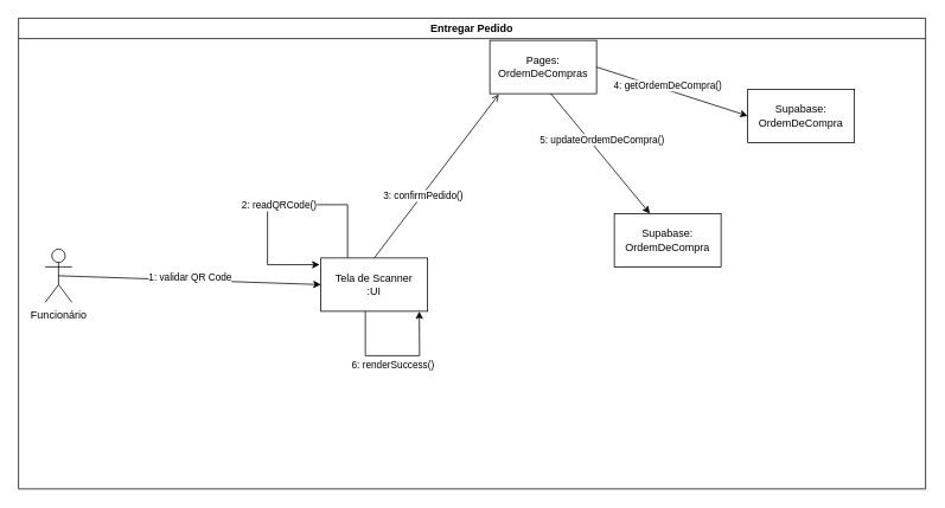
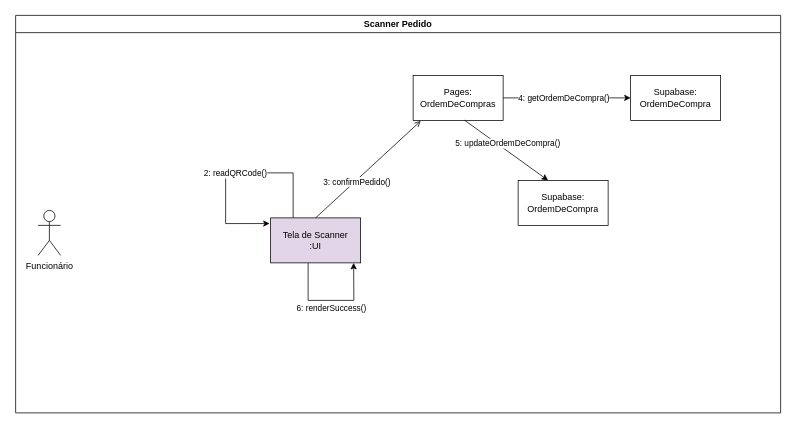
  <mxCell id="0" />
  <mxCell id="1" parent="0" />
- <mxCell id="2" value="Entregar Pedido" style="swimlane;whiteSpace=wrap;html=1;" vertex="1" parent="1"><mxGeometry x="20" y="20" width="1020" height="530" as="geometry" /></mxCell>
+ <mxCell id="2" value="Scanner Pedido" style="swimlane;whiteSpace=wrap;html=1;" vertex="1" parent="1"><mxGeometry x="20" y="20" width="1020" height="530" as="geometry" /></mxCell>
  <mxCell id="3" value="Funcionário" style="shape=umlActor;verticalLabelPosition=bottom;verticalAlign=top;html=1;outlineConnect=0;" vertex="1" parent="2"><mxGeometry x="30" y="260" width="30" height="60" as="geometry" /></mxCell>
  <mxCell id="4" style="edgeStyle=orthogonalEdgeStyle;rounded=0;orthogonalLoop=1;jettySize=auto;html=1;exitX=0.25;exitY=0;exitDx=0;exitDy=0;entryX=-0.011;entryY=0.126;entryDx=0;entryDy=0;entryPerimeter=0;" edge="1" parent="2" source="6" target="6"><mxGeometry relative="1" as="geometry"><mxPoint x="280" y="160" as="targetPoint" /><Array as="points"><mxPoint x="370" y="210" /><mxPoint x="280" y="210" /><mxPoint x="280" y="278" /></Array></mxGeometry></mxCell>
  <mxCell id="5" value="2: readQRCode()" style="edgeLabel;html=1;align=center;verticalAlign=middle;resizable=0;points=[];" connectable="0" vertex="1" parent="4"><mxGeometry x="-0.001" relative="1" as="geometry"><mxPoint as="offset" /></mxGeometry></mxCell>
- <mxCell id="6" value="Tela de Scanner&lt;br&gt;:UI" style="rounded=0;whiteSpace=wrap;html=1;" vertex="1" parent="2"><mxGeometry x="340" y="270" width="120" height="60" as="geometry" /></mxCell>
- <mxCell id="7" value="Pages: OrdemDeCompras" style="rounded=0;whiteSpace=wrap;html=1;" vertex="1" parent="2"><mxGeometry x="530" y="25" width="120" height="60" as="geometry" /></mxCell>
- <mxCell id="8" value="" style="endArrow=classic;html=1;rounded=0;exitX=0.5;exitY=0.5;exitDx=0;exitDy=0;exitPerimeter=0;entryX=0;entryY=0.5;entryDx=0;entryDy=0;" edge="1" parent="2" source="3" target="6"><mxGeometry width="50" height="50" relative="1" as="geometry"><mxPoint x="190" y="290" as="sourcePoint" /><mxPoint x="240" y="240" as="targetPoint" /></mxGeometry></mxCell>
- <mxCell id="9" value="1: validar QR Code" style="edgeLabel;html=1;align=center;verticalAlign=middle;resizable=0;points=[];" connectable="0" vertex="1" parent="8"><mxGeometry x="-0.002" y="3" relative="1" as="geometry"><mxPoint as="offset" /></mxGeometry></mxCell>
+ <mxCell id="6" value="Tela de Scanner&lt;br&gt;:UI" style="rounded=0;whiteSpace=wrap;html=1;fillColor=#e1d5e7;" vertex="1" parent="2"><mxGeometry x="340" y="270" width="120" height="60" as="geometry" /></mxCell>
+ <mxCell id="7" value="Pages: OrdemDeCompras" style="rounded=0;whiteSpace=wrap;html=1;" vertex="1" parent="2"><mxGeometry x="530" y="80" width="120" height="60" as="geometry" /></mxCell>
  <mxCell id="10" value="" style="endArrow=open;html=1;rounded=0;exitX=0.5;exitY=0;exitDx=0;exitDy=0;entryX=0.084;entryY=1.013;entryDx=0;entryDy=0;entryPerimeter=0;" edge="1" parent="2" source="6" target="7"><mxGeometry width="50" height="50" relative="1" as="geometry"><mxPoint x="410" y="240" as="sourcePoint" /><mxPoint x="690" y="240" as="targetPoint" /></mxGeometry></mxCell>
  <mxCell id="11" value="3: confirmPedido()" style="edgeLabel;html=1;align=center;verticalAlign=middle;resizable=0;points=[];" connectable="0" vertex="1" parent="10"><mxGeometry x="-0.234" y="-1" relative="1" as="geometry"><mxPoint as="offset" /></mxGeometry></mxCell>
  <mxCell id="12" value="Supabase: OrdemDeCompra" style="rounded=0;whiteSpace=wrap;html=1;" vertex="1" parent="2"><mxGeometry x="820" y="80" width="120" height="60" as="geometry" /></mxCell>
  <mxCell id="13" value="" style="endArrow=classic;html=1;rounded=0;exitX=1;exitY=0.5;exitDx=0;exitDy=0;entryX=0;entryY=0.5;entryDx=0;entryDy=0;" edge="1" parent="2" source="7" target="12"><mxGeometry width="50" height="50" relative="1" as="geometry"><mxPoint x="700" y="339" as="sourcePoint" /><mxPoint x="840" y="210" as="targetPoint" /></mxGeometry></mxCell>
  <mxCell id="14" value="4: getOrdemDeCompra()" style="edgeLabel;html=1;align=center;verticalAlign=middle;resizable=0;points=[];" connectable="0" vertex="1" parent="13"><mxGeometry x="-0.234" y="-1" relative="1" as="geometry"><mxPoint x="15" y="-1" as="offset" /></mxGeometry></mxCell>
  <mxCell id="15" value="" style="endArrow=classic;html=1;rounded=0;entryX=0.922;entryY=1.002;entryDx=0;entryDy=0;entryPerimeter=0;" edge="1" parent="2" target="6"><mxGeometry width="50" height="50" relative="1" as="geometry"><mxPoint x="390" y="330" as="sourcePoint" /><mxPoint x="530" y="280" as="targetPoint" /><Array as="points"><mxPoint x="390" y="380" /><mxPoint x="451" y="380" /></Array></mxGeometry></mxCell>
  <mxCell id="16" value="6: renderSuccess()" style="edgeLabel;html=1;align=center;verticalAlign=middle;resizable=0;points=[];" connectable="0" vertex="1" parent="15"><mxGeometry x="-0.234" y="-1" relative="1" as="geometry"><mxPoint x="18" y="9" as="offset" /></mxGeometry></mxCell>
  <mxCell id="17" value="Supabase: OrdemDeCompra" style="rounded=0;whiteSpace=wrap;html=1;" vertex="1" parent="2"><mxGeometry x="670" y="220" width="120" height="60" as="geometry" /></mxCell>
  <mxCell id="18" value="" style="endArrow=classic;html=1;rounded=0;exitX=0.571;exitY=0.996;exitDx=0;exitDy=0;entryX=0.333;entryY=0;entryDx=0;entryDy=0;exitPerimeter=0;entryPerimeter=0;" edge="1" parent="2" source="7" target="17"><mxGeometry width="50" height="50" relative="1" as="geometry"><mxPoint x="620" y="180" as="sourcePoint" /><mxPoint x="790" y="180" as="targetPoint" /></mxGeometry></mxCell>
  <mxCell id="19" value="5: updateOrdemDeCompra()" style="edgeLabel;html=1;align=center;verticalAlign=middle;resizable=0;points=[];" connectable="0" vertex="1" parent="18"><mxGeometry x="-0.234" y="-1" relative="1" as="geometry"><mxPoint x="15" y="-1" as="offset" /></mxGeometry></mxCell>
